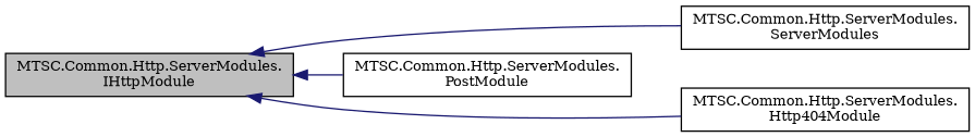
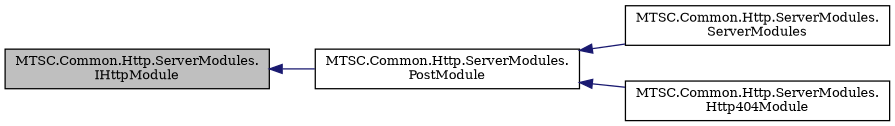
  digraph {
    fontname="DejaVu Serif"
    rankdir=LR
    node [color=black fillcolor=white fontname="DejaVu Serif" fontsize=10 shape=record style=filled]
    edge [color=midnightblue dir=back fontname="DejaVu Serif" fontsize=10 labelfontname=Helvetica labelfontsize=10 style=solid]
    n1 [fillcolor=grey75 fontcolor=black height=0.2 label="MTSC.Common.Http.ServerModules.\lIHttpModule" width=0.4]
    n2 [height=0.2 label="MTSC.Common.Http.ServerModules.\lServerModules" width=0.4]
    n3 [height=0.2 label="MTSC.Common.Http.ServerModules.\lHttp404Module" width=0.4]
    n4 [height=0.2 label="MTSC.Common.Http.ServerModules.\lPostModule" width=0.4]
-   n1 -> n2
-   n1 -> n3
+   n4 -> n2
+   n4 -> n3
    n1 -> n4
  }
